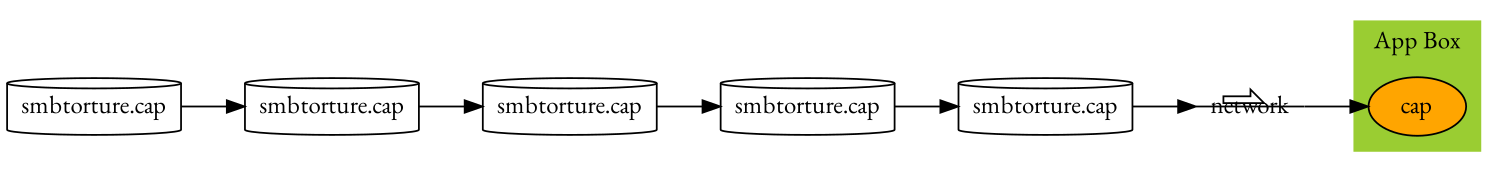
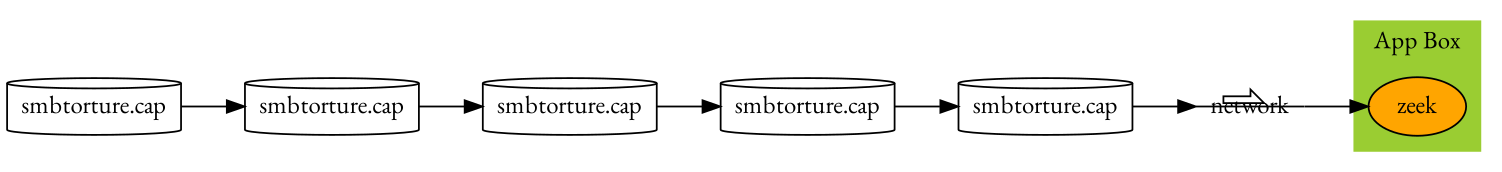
  digraph {
    rankdir=LR
    fontname="EB Garamond"
    node [fillcolor=white shape=cylinder style=filled fontname="EB Garamond"]
    edge [fontname="EB Garamond"]
-   n1 [fillcolor=orange height=0.2 label=cap shape=ellipse width=0.2]
+   n1 [fillcolor=orange height=0.2 label=zeek shape=ellipse width=0.2]
    n2 [height=0.2 label="smbtorture.cap" width=0.2]
    n3 [height=0.2 label="smbtorture.cap" width=0.2]
    n4 [height=0.2 label="smbtorture.cap" width=0.2]
    n5 [height=0.2 label="smbtorture.cap" width=0.2]
    n6 [height=0.2 label="smbtorture.cap" width=0.2]
    n7 [height=0.2 label=network shape=primersite width=0.2]
    subgraph cluster_1 {
      color=yellowgreen
      label="App Box"
      style=filled
      n1
    }
    n2 -> n3
    n3 -> n4
    n4 -> n5
    n5 -> n6
    n6 -> n7
    n7 -> n1
  }
